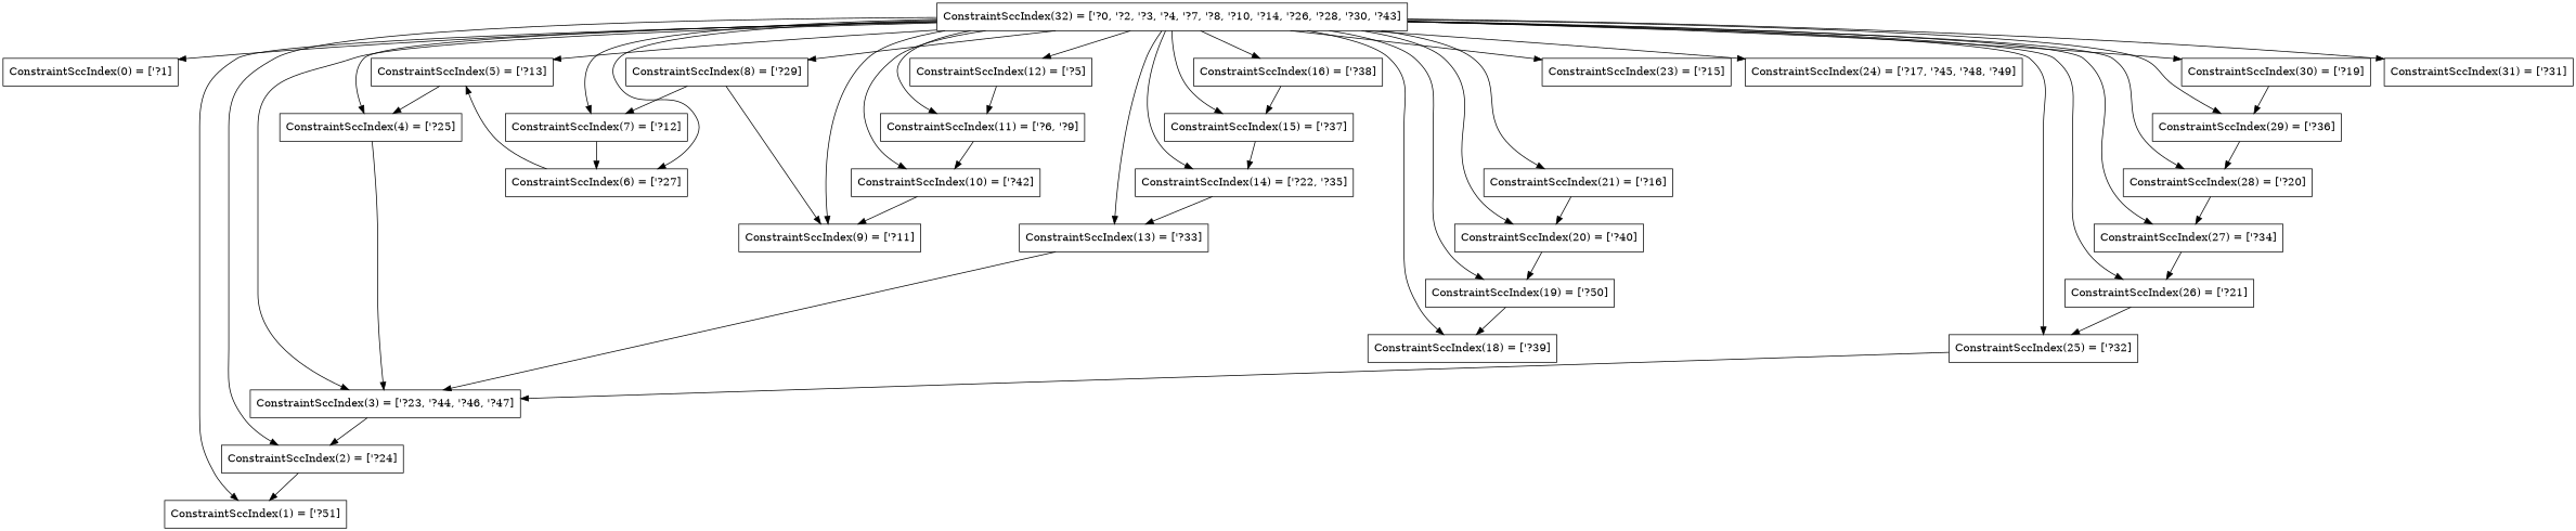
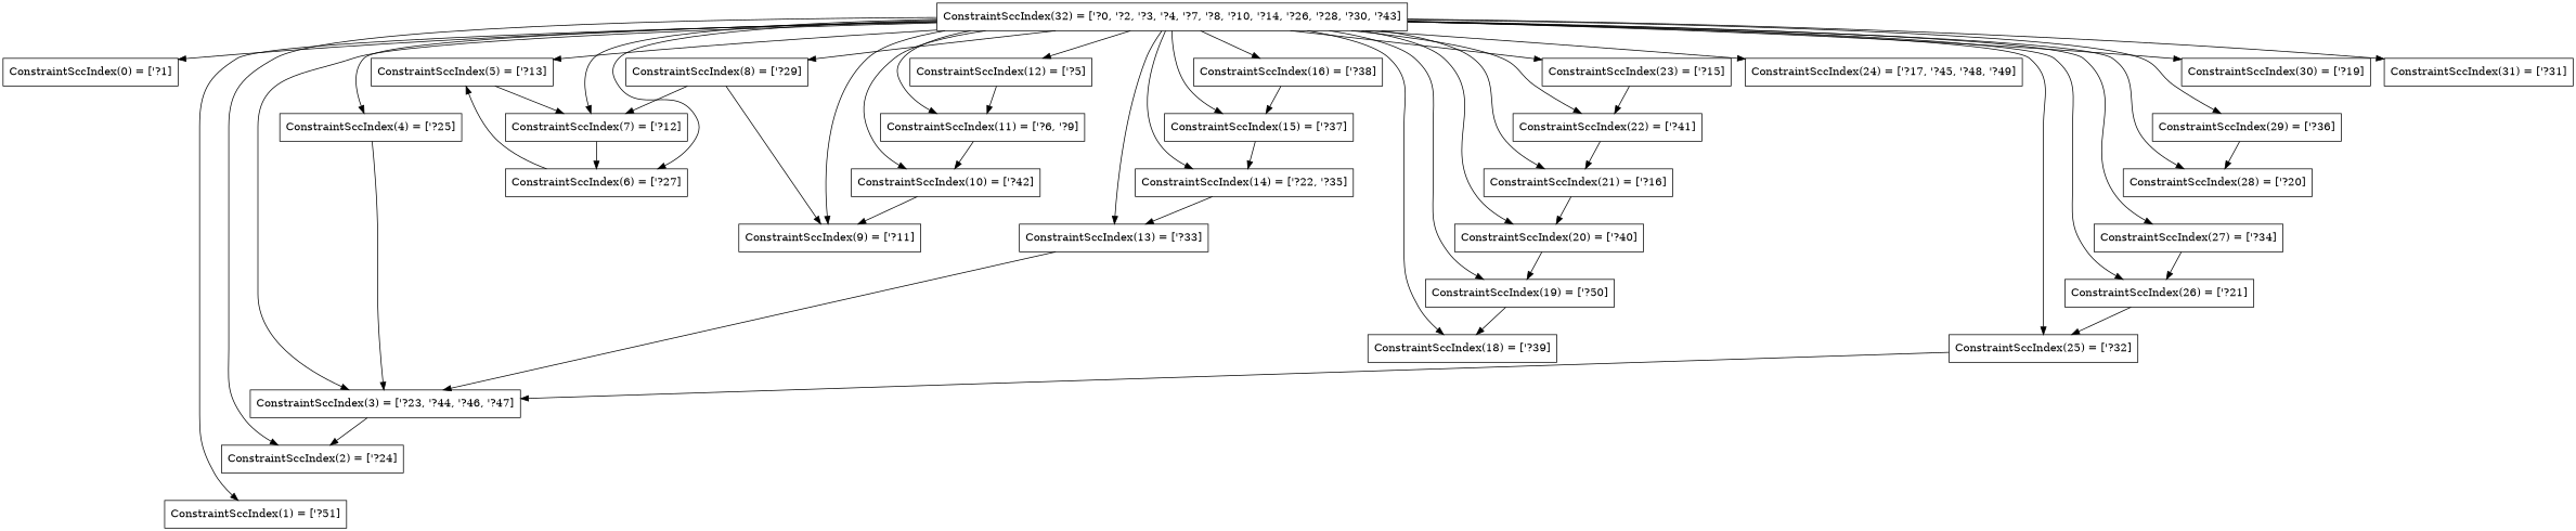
  digraph {
    node [shape=box]
    n1 [label="ConstraintSccIndex(0) = [\'?1]"]
    n2 [label="ConstraintSccIndex(1) = [\'?51]"]
    n3 [label="ConstraintSccIndex(2) = [\'?24]"]
    n4 [label="ConstraintSccIndex(3) = [\'?23, \'?44, \'?46, \'?47]"]
    n5 [label="ConstraintSccIndex(4) = [\'?25]"]
    n6 [label="ConstraintSccIndex(5) = [\'?13]"]
    n7 [label="ConstraintSccIndex(6) = [\'?27]"]
    n8 [label="ConstraintSccIndex(7) = [\'?12]"]
    n9 [label="ConstraintSccIndex(8) = [\'?29]"]
    n10 [label="ConstraintSccIndex(9) = [\'?11]"]
    n11 [label="ConstraintSccIndex(10) = [\'?42]"]
    n12 [label="ConstraintSccIndex(11) = [\'?6, \'?9]"]
    n13 [label="ConstraintSccIndex(12) = [\'?5]"]
    n14 [label="ConstraintSccIndex(13) = [\'?33]"]
    n15 [label="ConstraintSccIndex(14) = [\'?22, \'?35]"]
    n16 [label="ConstraintSccIndex(15) = [\'?37]"]
    n17 [label="ConstraintSccIndex(16) = [\'?38]"]
    n18 [label="ConstraintSccIndex(18) = [\'?39]"]
    n19 [label="ConstraintSccIndex(19) = [\'?50]"]
    n20 [label="ConstraintSccIndex(20) = [\'?40]"]
    n21 [label="ConstraintSccIndex(21) = [\'?16]"]
+   n22 [label="ConstraintSccIndex(22) = [\'?41]"]
    n23 [label="ConstraintSccIndex(23) = [\'?15]"]
    n24 [label="ConstraintSccIndex(24) = [\'?17, \'?45, \'?48, \'?49]"]
    n25 [label="ConstraintSccIndex(25) = [\'?32]"]
    n26 [label="ConstraintSccIndex(26) = [\'?21]"]
    n27 [label="ConstraintSccIndex(27) = [\'?34]"]
    n28 [label="ConstraintSccIndex(28) = [\'?20]"]
    n29 [label="ConstraintSccIndex(29) = [\'?36]"]
    n30 [label="ConstraintSccIndex(30) = [\'?19]"]
    n31 [label="ConstraintSccIndex(31) = [\'?31]"]
    n32 [label="ConstraintSccIndex(32) = [\'?0, \'?2, \'?3, \'?4, \'?7, \'?8, \'?10, \'?14, \'?26, \'?28, \'?30, \'?43]"]
-   n3 -> n2
    n4 -> n3
    n5 -> n4
-   n6 -> n5
+   n6 -> n8
    n7 -> n6
    n8 -> n7
    n9 -> n8
    n9 -> n10
    n11 -> n10
    n12 -> n11
    n13 -> n12
    n14 -> n4
    n15 -> n14
    n16 -> n15
    n17 -> n16
    n19 -> n18
    n20 -> n19
    n21 -> n20
+   n22 -> n21
+   n23 -> n22
    n25 -> n4
    n26 -> n25
    n27 -> n26
-   n28 -> n27
    n29 -> n28
-   n30 -> n29
    n32 -> n1
    n32 -> n2
    n32 -> n3
    n32 -> n4
    n32 -> n5
    n32 -> n6
    n32 -> n7
    n32 -> n8
    n32 -> n9
    n32 -> n10
    n32 -> n11
    n32 -> n12
    n32 -> n13
    n32 -> n14
    n32 -> n15
    n32 -> n16
    n32 -> n17
    n32 -> n18
    n32 -> n19
    n32 -> n20
    n32 -> n21
+   n32 -> n22
    n32 -> n23
    n32 -> n24
    n32 -> n25
    n32 -> n26
    n32 -> n27
    n32 -> n28
    n32 -> n29
    n32 -> n30
    n32 -> n31
  }
